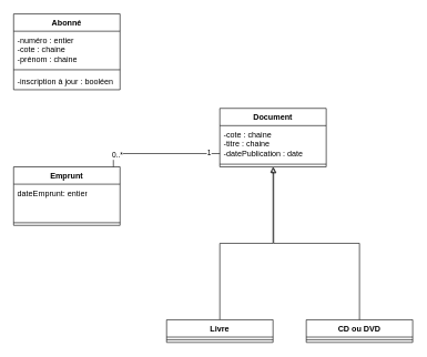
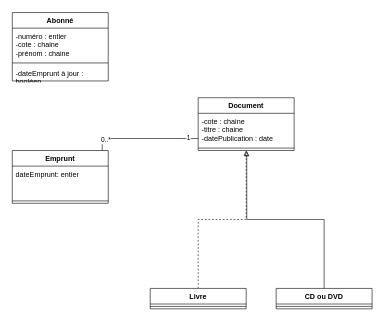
  <mxCell id="0" />
  <mxCell id="1" parent="0" />
  <mxCell id="2" value="Abonné" style="swimlane;fontStyle=1;align=center;verticalAlign=top;childLayout=stackLayout;horizontal=1;startSize=26;horizontalStack=0;resizeParent=1;resizeParentMax=0;resizeLast=0;collapsible=1;marginBottom=0;whiteSpace=wrap;html=1;" vertex="1" parent="1"><mxGeometry x="20" y="20" width="160" height="114" as="geometry" /></mxCell>
  <mxCell id="3" value="-numéro : entier&lt;div&gt;-cote : chaine&lt;/div&gt;&lt;div&gt;-prénom : chaine&lt;/div&gt;" style="text;strokeColor=none;fillColor=none;align=left;verticalAlign=top;spacingLeft=4;spacingRight=4;overflow=hidden;rotatable=0;points=[[0,0.5],[1,0.5]];portConstraint=eastwest;whiteSpace=wrap;html=1;" vertex="1" parent="2"><mxGeometry y="26" width="160" height="54" as="geometry" /></mxCell>
  <mxCell id="4" value="" style="line;strokeWidth=1;fillColor=none;align=left;verticalAlign=middle;spacingTop=-1;spacingLeft=3;spacingRight=3;rotatable=0;labelPosition=right;points=[];portConstraint=eastwest;strokeColor=inherit;" vertex="1" parent="2"><mxGeometry y="80" width="160" height="8" as="geometry" /></mxCell>
- <mxCell id="5" value="-inscription à jour : booléen" style="text;strokeColor=none;fillColor=none;align=left;verticalAlign=top;spacingLeft=4;spacingRight=4;overflow=hidden;rotatable=0;points=[[0,0.5],[1,0.5]];portConstraint=eastwest;whiteSpace=wrap;html=1;" vertex="1" parent="2"><mxGeometry y="88" width="160" height="26" as="geometry" /></mxCell>
+ <mxCell id="5" value="-dateEmprunt à jour : booléen" style="text;strokeColor=none;fillColor=none;align=left;verticalAlign=top;spacingLeft=4;spacingRight=4;overflow=hidden;rotatable=0;points=[[0,0.5],[1,0.5]];portConstraint=eastwest;whiteSpace=wrap;html=1;" vertex="1" parent="2"><mxGeometry y="88" width="160" height="26" as="geometry" /></mxCell>
  <mxCell id="6" value="Emprunt" style="swimlane;fontStyle=1;align=center;verticalAlign=top;childLayout=stackLayout;horizontal=1;startSize=26;horizontalStack=0;resizeParent=1;resizeParentMax=0;resizeLast=0;collapsible=1;marginBottom=0;whiteSpace=wrap;html=1;" vertex="1" parent="1"><mxGeometry x="20" y="250" width="160" height="88" as="geometry" /></mxCell>
  <mxCell id="7" value="dateEmprunt: entier" style="text;strokeColor=none;fillColor=none;align=left;verticalAlign=top;spacingLeft=4;spacingRight=4;overflow=hidden;rotatable=0;points=[[0,0.5],[1,0.5]];portConstraint=eastwest;whiteSpace=wrap;html=1;" vertex="1" parent="6"><mxGeometry y="26" width="160" height="54" as="geometry" /></mxCell>
  <mxCell id="8" value="" style="line;strokeWidth=1;fillColor=none;align=left;verticalAlign=middle;spacingTop=-1;spacingLeft=3;spacingRight=3;rotatable=0;labelPosition=right;points=[];portConstraint=eastwest;strokeColor=inherit;" vertex="1" parent="6"><mxGeometry y="80" width="160" height="8" as="geometry" /></mxCell>
  <mxCell id="9" value="Document" style="swimlane;fontStyle=1;align=center;verticalAlign=top;childLayout=stackLayout;horizontal=1;startSize=26;horizontalStack=0;resizeParent=1;resizeParentMax=0;resizeLast=0;collapsible=1;marginBottom=0;whiteSpace=wrap;html=1;" vertex="1" parent="1"><mxGeometry x="330" y="162" width="160" height="88" as="geometry" /></mxCell>
  <mxCell id="10" value="-cote : chaine&lt;div&gt;-titre : chaine&lt;/div&gt;&lt;div&gt;-datePublication : date&lt;/div&gt;" style="text;strokeColor=none;fillColor=none;align=left;verticalAlign=top;spacingLeft=4;spacingRight=4;overflow=hidden;rotatable=0;points=[[0,0.5],[1,0.5]];portConstraint=eastwest;whiteSpace=wrap;html=1;" vertex="1" parent="9"><mxGeometry y="26" width="160" height="54" as="geometry" /></mxCell>
  <mxCell id="11" value="" style="line;strokeWidth=1;fillColor=none;align=left;verticalAlign=middle;spacingTop=-1;spacingLeft=3;spacingRight=3;rotatable=0;labelPosition=right;points=[];portConstraint=eastwest;strokeColor=inherit;" vertex="1" parent="9"><mxGeometry y="80" width="160" height="8" as="geometry" /></mxCell>
- <mxCell id="12" style="edgeStyle=orthogonalEdgeStyle;rounded=0;orthogonalLoop=1;jettySize=auto;html=1;entryX=0.5;entryY=1;entryDx=0;entryDy=0;endArrow=block;endFill=0;" edge="1" parent="1" source="13" target="9"><mxGeometry relative="1" as="geometry" /></mxCell>
+ <mxCell id="12" style="edgeStyle=orthogonalEdgeStyle;rounded=0;orthogonalLoop=1;jettySize=auto;html=1;entryX=0.5;entryY=1;entryDx=0;entryDy=0;endArrow=block;endFill=0;dashed=1;" edge="1" parent="1" source="13" target="9"><mxGeometry relative="1" as="geometry" /></mxCell>
  <mxCell id="13" value="Livre" style="swimlane;fontStyle=1;align=center;verticalAlign=top;childLayout=stackLayout;horizontal=1;startSize=26;horizontalStack=0;resizeParent=1;resizeParentMax=0;resizeLast=0;collapsible=1;marginBottom=0;whiteSpace=wrap;html=1;" vertex="1" parent="1"><mxGeometry x="250" y="480" width="160" height="34" as="geometry" /></mxCell>
  <mxCell id="14" value="" style="line;strokeWidth=1;fillColor=none;align=left;verticalAlign=middle;spacingTop=-1;spacingLeft=3;spacingRight=3;rotatable=0;labelPosition=right;points=[];portConstraint=eastwest;strokeColor=inherit;" vertex="1" parent="13"><mxGeometry y="26" width="160" height="8" as="geometry" /></mxCell>
  <mxCell id="15" value="CD ou DVD" style="swimlane;fontStyle=1;align=center;verticalAlign=top;childLayout=stackLayout;horizontal=1;startSize=26;horizontalStack=0;resizeParent=1;resizeParentMax=0;resizeLast=0;collapsible=1;marginBottom=0;whiteSpace=wrap;html=1;" vertex="1" parent="1"><mxGeometry x="460" y="480" width="160" height="34" as="geometry" /></mxCell>
  <mxCell id="16" value="" style="line;strokeWidth=1;fillColor=none;align=left;verticalAlign=middle;spacingTop=-1;spacingLeft=3;spacingRight=3;rotatable=0;labelPosition=right;points=[];portConstraint=eastwest;strokeColor=inherit;" vertex="1" parent="15"><mxGeometry y="26" width="160" height="8" as="geometry" /></mxCell>
  <mxCell id="17" style="edgeStyle=orthogonalEdgeStyle;rounded=0;orthogonalLoop=1;jettySize=auto;html=1;entryX=0.506;entryY=1.125;entryDx=0;entryDy=0;entryPerimeter=0;endArrow=block;endFill=0;" edge="1" parent="1" source="15" target="11"><mxGeometry relative="1" as="geometry" /></mxCell>
  <mxCell id="18" style="edgeStyle=orthogonalEdgeStyle;rounded=0;orthogonalLoop=1;jettySize=auto;html=1;entryX=0;entryY=0.778;entryDx=0;entryDy=0;entryPerimeter=0;endArrow=none;startFill=0;" edge="1" parent="1" source="6" target="10"><mxGeometry relative="1" as="geometry"><Array as="points"><mxPoint x="170" y="230" /></Array></mxGeometry></mxCell>
  <mxCell id="19" value="0..*" style="edgeLabel;html=1;align=center;verticalAlign=middle;resizable=0;points=[];" vertex="1" connectable="0" parent="18"><mxGeometry x="-0.711" y="-2" relative="1" as="geometry"><mxPoint as="offset" /></mxGeometry></mxCell>
  <mxCell id="20" value="1" style="edgeLabel;html=1;align=center;verticalAlign=middle;resizable=0;points=[];" vertex="1" connectable="0" parent="18"><mxGeometry x="0.811" y="2" relative="1" as="geometry"><mxPoint as="offset" /></mxGeometry></mxCell>
